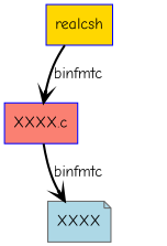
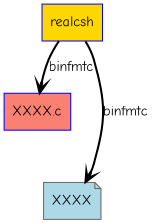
  digraph {
    fontname="Comic Neue"
    mindist=2
    node [color=blue fontname="Comic Neue" shape=box style=filled]
    edge [arrowhead=vee fontname="Comic Neue" style=bold]
    "XXXX.c" [fillcolor=salmon]
    XXXX [color=gray40 fillcolor=lightblue shape=note]
    realcsh [fillcolor=gold]
-   "XXXX.c" -> XXXX [label=binfmtc]
+   realcsh -> XXXX [label=binfmtc]
    realcsh -> "XXXX.c" [label=binfmtc]
  }
